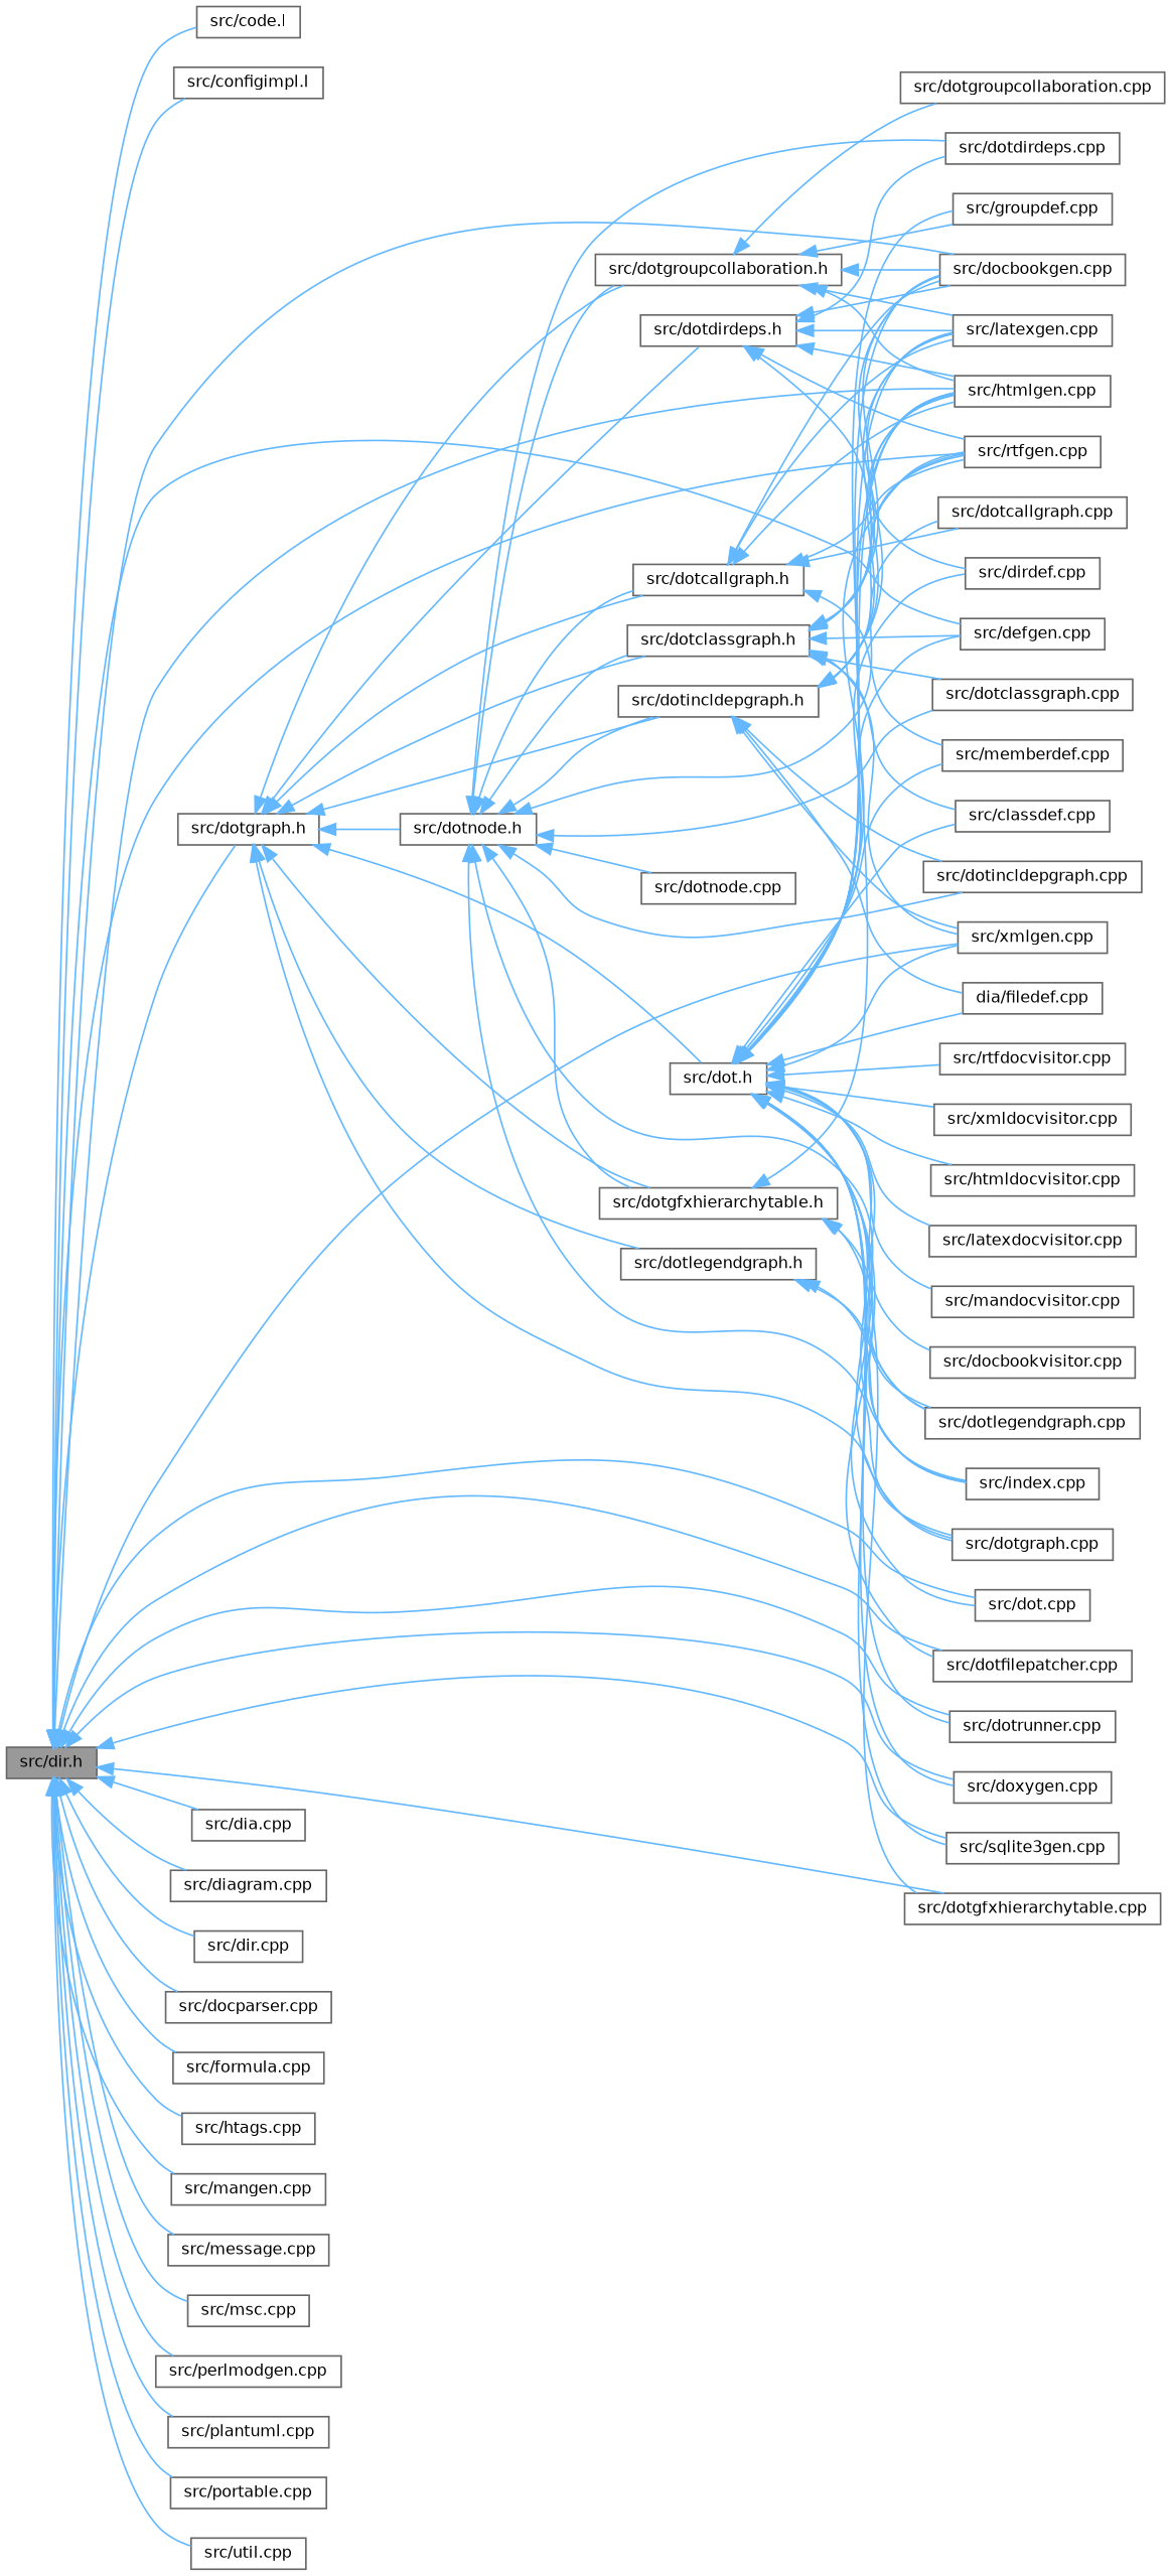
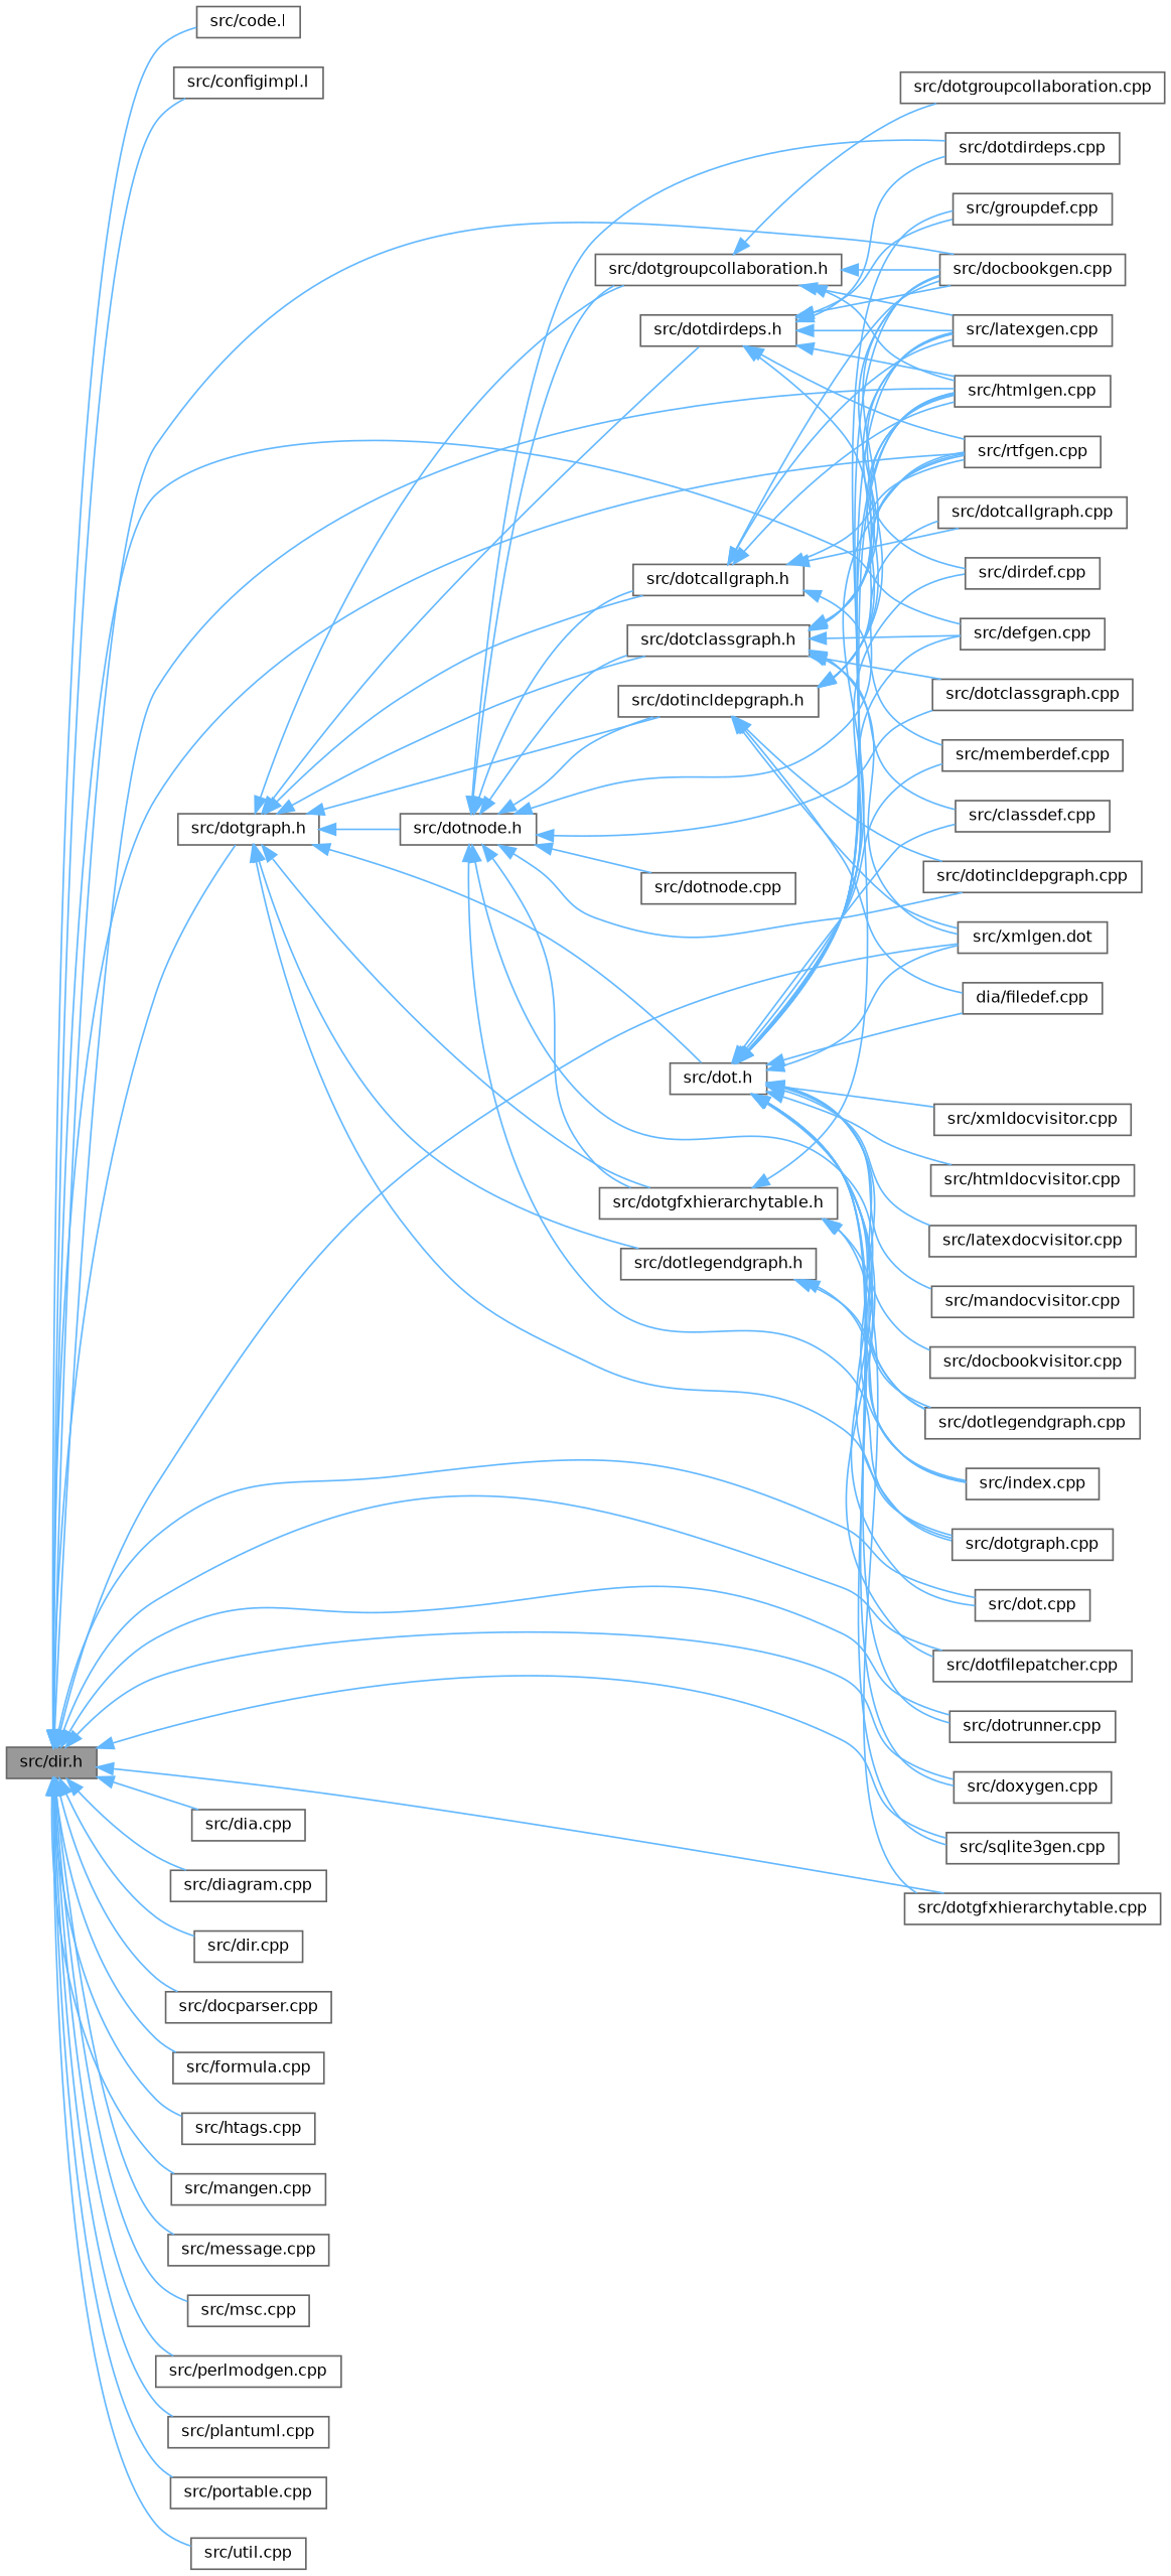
  digraph {
    rankdir=LR
    node [color=grey40 fillcolor=white fontname=Helvetica fontsize=10 shape=box style=filled]
    edge [color=steelblue1 dir=back fontname=Helvetica fontsize=10 labelfontname=Helvetica labelfontsize=10 style=solid]
    n1 [color=gray40 fillcolor=grey60 fontcolor=black height=0.2 label="src/dir.h" width=0.4]
    n2 [height=0.2 label="src/code.l" width=0.4]
    n3 [height=0.2 label="src/configimpl.l" width=0.4]
    n4 [height=0.2 label="src/defgen.cpp" width=0.4]
    n5 [height=0.2 label="src/dia.cpp" width=0.4]
    n6 [height=0.2 label="src/diagram.cpp" width=0.4]
    n7 [height=0.2 label="src/dir.cpp" width=0.4]
    n8 [height=0.2 label="src/docbookgen.cpp" width=0.4]
    n9 [height=0.2 label="src/docparser.cpp" width=0.4]
    n10 [height=0.2 label="src/dot.cpp" width=0.4]
    n11 [height=0.2 label="src/dotfilepatcher.cpp" width=0.4]
    n12 [height=0.2 label="src/dotgfxhierarchytable.cpp" width=0.4]
    n13 [height=0.2 label="src/dotgraph.h" width=0.4]
    n14 [height=0.2 label="src/dotrunner.cpp" width=0.4]
    n15 [height=0.2 label="src/doxygen.cpp" width=0.4]
    n16 [height=0.2 label="src/htmlgen.cpp" width=0.4]
    n17 [height=0.2 label="src/rtfgen.cpp" width=0.4]
    n18 [height=0.2 label="src/sqlite3gen.cpp" width=0.4]
-   n19 [height=0.2 label="src/xmlgen.cpp" width=0.4]
+   n19 [height=0.2 label="src/xmlgen.dot" width=0.4]
    n20 [height=0.2 label="src/formula.cpp" width=0.4]
    n21 [height=0.2 label="src/htags.cpp" width=0.4]
    n22 [height=0.2 label="src/mangen.cpp" width=0.4]
    n23 [height=0.2 label="src/message.cpp" width=0.4]
    n24 [height=0.2 label="src/msc.cpp" width=0.4]
    n25 [height=0.2 label="src/perlmodgen.cpp" width=0.4]
    n26 [height=0.2 label="src/plantuml.cpp" width=0.4]
    n27 [height=0.2 label="src/portable.cpp" width=0.4]
    n28 [height=0.2 label="src/util.cpp" width=0.4]
    n29 [height=0.2 label="src/dot.h" width=0.4]
    n30 [height=0.2 label="src/dotgraph.cpp" width=0.4]
    n31 [height=0.2 label="src/dotcallgraph.h" width=0.4]
    n32 [height=0.2 label="src/dotclassgraph.h" width=0.4]
    n33 [height=0.2 label="src/dotdirdeps.h" width=0.4]
    n34 [height=0.2 label="src/dotgfxhierarchytable.h" width=0.4]
    n35 [height=0.2 label="src/dotgroupcollaboration.h" width=0.4]
    n36 [height=0.2 label="src/dotincldepgraph.h" width=0.4]
    n37 [height=0.2 label="src/dotlegendgraph.h" width=0.4]
    n38 [height=0.2 label="src/dotnode.h" width=0.4]
    n39 [height=0.2 label="src/classdef.cpp" width=0.4]
    n40 [height=0.2 label="src/dirdef.cpp" width=0.4]
    n41 [height=0.2 label="src/docbookvisitor.cpp" width=0.4]
    n42 [height=0.2 label="src/dotlegendgraph.cpp" width=0.4]
    n43 [height=0.2 label="dia/filedef.cpp" width=0.4]
    n44 [height=0.2 label="src/groupdef.cpp" width=0.4]
    n45 [height=0.2 label="src/htmldocvisitor.cpp" width=0.4]
    n46 [height=0.2 label="src/index.cpp" width=0.4]
    n47 [height=0.2 label="src/latexdocvisitor.cpp" width=0.4]
    n48 [height=0.2 label="src/latexgen.cpp" width=0.4]
    n49 [height=0.2 label="src/mandocvisitor.cpp" width=0.4]
    n50 [height=0.2 label="src/memberdef.cpp" width=0.4]
-   n51 [height=0.2 label="src/rtfdocvisitor.cpp" width=0.4]
    n52 [height=0.2 label="src/xmldocvisitor.cpp" width=0.4]
    n53 [height=0.2 label="src/dotcallgraph.cpp" width=0.4]
    n54 [height=0.2 label="src/dotclassgraph.cpp" width=0.4]
    n55 [height=0.2 label="src/dotdirdeps.cpp" width=0.4]
    n56 [height=0.2 label="src/dotgroupcollaboration.cpp" width=0.4]
    n57 [height=0.2 label="src/dotincldepgraph.cpp" width=0.4]
    n58 [height=0.2 label="src/dotnode.cpp" width=0.4]
    n1 -> n2
    n1 -> n3
    n1 -> n4
    n1 -> n5
    n1 -> n6
    n1 -> n7
    n1 -> n8
    n1 -> n9
    n1 -> n10
    n1 -> n11
    n1 -> n12
    n1 -> n13
    n1 -> n14
    n1 -> n15
    n1 -> n16
    n1 -> n17
    n1 -> n18
    n1 -> n19
    n1 -> n20
    n1 -> n21
    n1 -> n22
    n1 -> n23
    n1 -> n24
    n1 -> n25
    n1 -> n26
    n1 -> n27
    n1 -> n28
    n13 -> n29
    n13 -> n30
    n13 -> n31
    n13 -> n32
    n13 -> n33
    n13 -> n34
    n13 -> n35
    n13 -> n36
    n13 -> n37
    n13 -> n38
    n29 -> n4
    n29 -> n8
    n29 -> n10
    n29 -> n11
    n29 -> n14
    n29 -> n15
    n29 -> n16
    n29 -> n17
    n29 -> n18
    n29 -> n19
    n29 -> n30
    n29 -> n39
    n29 -> n40
    n29 -> n41
    n29 -> n42
    n29 -> n43
    n29 -> n44
    n29 -> n45
    n29 -> n46
    n29 -> n47
    n29 -> n48
    n29 -> n49
    n29 -> n50
-   n29 -> n51
    n29 -> n52
    n31 -> n8
    n31 -> n16
    n31 -> n17
    n31 -> n48
    n31 -> n50
    n31 -> n53
    n32 -> n4
    n32 -> n8
    n32 -> n16
    n32 -> n17
    n32 -> n19
    n32 -> n39
    n32 -> n48
    n32 -> n54
    n33 -> n8
    n33 -> n16
    n33 -> n17
    n33 -> n40
    n33 -> n48
    n33 -> n55
    n34 -> n12
    n34 -> n16
    n34 -> n46
    n35 -> n8
    n35 -> n16
-   n35 -> n44
+   n33 -> n44
    n35 -> n48
    n35 -> n56
    n36 -> n8
    n36 -> n16
    n36 -> n17
    n36 -> n19
    n36 -> n43
    n36 -> n48
    n36 -> n57
    n37 -> n42
    n37 -> n46
    n38 -> n30
    n38 -> n31
    n38 -> n32
    n38 -> n34
    n38 -> n35
    n38 -> n36
    n38 -> n42
    n38 -> n53
    n38 -> n54
    n38 -> n55
    n38 -> n57
    n38 -> n58
  }
